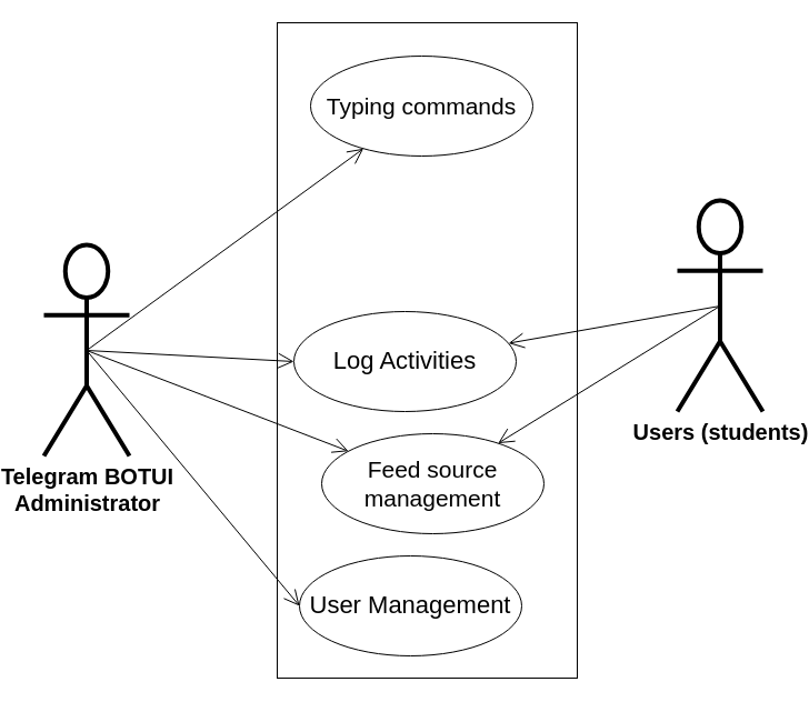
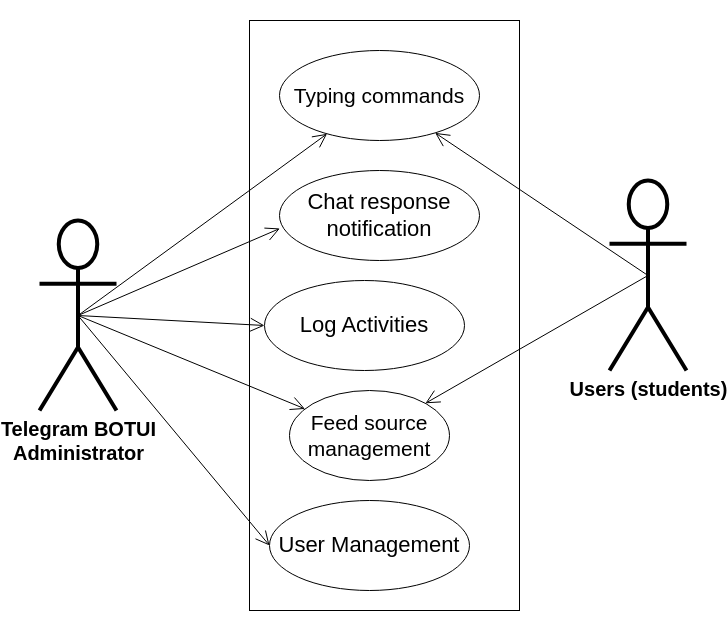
  <mxCell id="0" />
  <mxCell id="1" parent="0" />
  <mxCell id="2" value="" style="rounded=0;whiteSpace=wrap;html=1;" parent="1" vertex="1"><mxGeometry x="230" y="20" width="270" height="590" as="geometry" /></mxCell>
  <mxCell id="3" value="&lt;font size=&quot;1&quot;&gt;&lt;b style=&quot;font-size: 20px&quot;&gt;Telegram BOTUI&lt;br&gt;Administrator&lt;br&gt;&lt;/b&gt;&lt;/font&gt;" style="shape=umlActor;verticalLabelPosition=bottom;verticalAlign=top;html=1;strokeWidth=4;" parent="1" vertex="1"><mxGeometry x="20" y="220" width="77" height="190" as="geometry" /></mxCell>
  <mxCell id="4" value="&lt;font style=&quot;font-size: 21px&quot;&gt;Typing commands&lt;/font&gt;" style="ellipse;whiteSpace=wrap;html=1;" parent="1" vertex="1"><mxGeometry x="260" y="50" width="200" height="90" as="geometry" /></mxCell>
  <mxCell id="5" value="&lt;span style=&quot;font-size: 20px&quot;&gt;&lt;b&gt;Users (students)&lt;/b&gt;&lt;/span&gt;" style="shape=umlActor;verticalLabelPosition=bottom;verticalAlign=top;html=1;strokeWidth=4;" parent="1" vertex="1"><mxGeometry x="590" y="180" width="77" height="190" as="geometry" /></mxCell>
- <mxCell id="7" value="&lt;span style=&quot;font-size: 21px&quot;&gt;Feed source management&lt;/span&gt;" style="ellipse;whiteSpace=wrap;html=1;" parent="1" vertex="1"><mxGeometry x="270" y="390" width="200" height="90" as="geometry" /></mxCell>
+ <mxCell id="6" value="&lt;span style=&quot;font-size: 22px&quot;&gt;Chat response notification&lt;/span&gt;" style="ellipse;whiteSpace=wrap;html=1;" parent="1" vertex="1"><mxGeometry x="260" y="170" width="200" height="90" as="geometry" /></mxCell>
+ <mxCell id="7" value="&lt;span style=&quot;font-size: 21px&quot;&gt;Feed source management&lt;/span&gt;" style="ellipse;whiteSpace=wrap;html=1;" parent="1" vertex="1"><mxGeometry x="270" y="390" width="160" height="90" as="geometry" /></mxCell>
  <mxCell id="8" value="" style="endArrow=open;endFill=1;endSize=12;html=1;exitX=0.5;exitY=0.5;exitDx=0;exitDy=0;exitPerimeter=0;" parent="1" source="3" target="4" edge="1"><mxGeometry width="160" relative="1" as="geometry"><mxPoint x="250" y="410" as="sourcePoint" /><mxPoint x="410" y="410" as="targetPoint" /></mxGeometry></mxCell>
- <mxCell id="10" value="" style="endArrow=open;endFill=1;endSize=12;html=1;exitX=0.5;exitY=0.5;exitDx=0;exitDy=0;exitPerimeter=0;" parent="1" source="5" target="14" edge="1"><mxGeometry width="160" relative="1" as="geometry"><mxPoint x="-8.5" y="375" as="sourcePoint" /><mxPoint x="270" y="625" as="targetPoint" /></mxGeometry></mxCell>
+ <mxCell id="9" value="" style="endArrow=open;endFill=1;endSize=12;html=1;entryX=0.002;entryY=0.644;entryDx=0;entryDy=0;entryPerimeter=0;exitX=0.5;exitY=0.5;exitDx=0;exitDy=0;exitPerimeter=0;" parent="1" source="3" target="6" edge="1"><mxGeometry width="160" relative="1" as="geometry"><mxPoint x="-20" y="370" as="sourcePoint" /><mxPoint x="270.043" y="376.315" as="targetPoint" /></mxGeometry></mxCell>
+ <mxCell id="10" value="" style="endArrow=open;endFill=1;endSize=12;html=1;exitX=0.5;exitY=0.5;exitDx=0;exitDy=0;exitPerimeter=0;" parent="1" source="5" target="4" edge="1"><mxGeometry width="160" relative="1" as="geometry"><mxPoint x="-8.5" y="375" as="sourcePoint" /><mxPoint x="270" y="625" as="targetPoint" /></mxGeometry></mxCell>
  <mxCell id="11" value="" style="endArrow=open;endFill=1;endSize=12;html=1;exitX=0.5;exitY=0.5;exitDx=0;exitDy=0;exitPerimeter=0;" parent="1" source="5" target="7" edge="1"><mxGeometry width="160" relative="1" as="geometry"><mxPoint x="640" y="400" as="sourcePoint" /><mxPoint x="422.425" y="163.321" as="targetPoint" /></mxGeometry></mxCell>
  <mxCell id="12" value="&lt;span style=&quot;font-size: 22px&quot;&gt;User Management&lt;/span&gt;" style="ellipse;whiteSpace=wrap;html=1;" parent="1" vertex="1"><mxGeometry x="250" y="500" width="200" height="90" as="geometry" /></mxCell>
  <mxCell id="13" value="" style="endArrow=open;endFill=1;endSize=12;html=1;exitX=0.5;exitY=0.5;exitDx=0;exitDy=0;exitPerimeter=0;entryX=0;entryY=0.5;entryDx=0;entryDy=0;" parent="1" source="3" target="12" edge="1"><mxGeometry width="160" relative="1" as="geometry"><mxPoint x="-10" y="380" as="sourcePoint" /><mxPoint x="270.031" y="376.127" as="targetPoint" /></mxGeometry></mxCell>
  <mxCell id="14" value="&lt;span style=&quot;font-size: 22px&quot;&gt;Log Activities&lt;/span&gt;" style="ellipse;whiteSpace=wrap;html=1;" parent="1" vertex="1"><mxGeometry x="245" y="280" width="200" height="90" as="geometry" /></mxCell>
  <mxCell id="15" value="" style="endArrow=open;endFill=1;endSize=12;html=1;exitX=0.5;exitY=0.5;exitDx=0;exitDy=0;exitPerimeter=0;" parent="1" source="3" target="7" edge="1"><mxGeometry width="160" relative="1" as="geometry"><mxPoint x="808.5" y="625" as="sourcePoint" /><mxPoint x="470" y="438" as="targetPoint" /></mxGeometry></mxCell>
  <mxCell id="16" value="" style="endArrow=open;endFill=1;endSize=12;html=1;exitX=0.5;exitY=0.5;exitDx=0;exitDy=0;exitPerimeter=0;entryX=0;entryY=0.5;entryDx=0;entryDy=0;" edge="1" parent="1" source="3" target="14"><mxGeometry width="160" relative="1" as="geometry"><mxPoint x="40" y="410" as="sourcePoint" /><mxPoint x="270.4" y="237.96" as="targetPoint" /></mxGeometry></mxCell>
